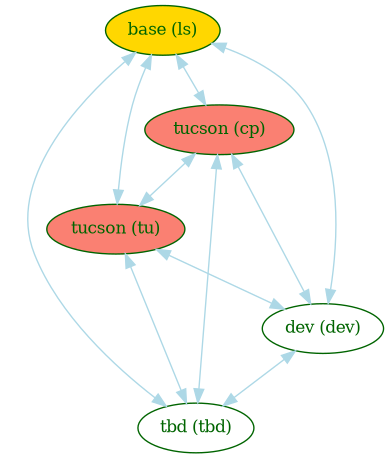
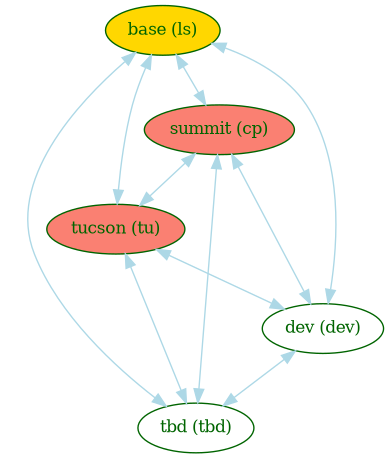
  digraph {
    clusterrank=local
    newrank=true
    rankdir=TB
    ranksep=0.5
    node [color=darkgreen fillcolor=salmon fontcolor=darkgreen fontsize=12 shape=ellipse style=filled]
    edge [color=lightblue dir=both]
    n1 [fillcolor=gold label="base (ls)"]
-   n2 [label="tucson (cp)"]
+   n2 [label="summit (cp)"]
    n3 [label="tucson (tu)"]
    n4 [fillcolor=white label="tbd (tbd)"]
    n5 [fillcolor=white label="dev (dev)"]
    subgraph sub_1 {
      n1
      n2
      n3
      n4
      n5
    }
    subgraph sub_2 {
      n1
      n2
      n3
      n4
      n5
    }
    n1 -> n2
    n1 -> n3
    n1 -> n4
    n1 -> n5
    n2 -> n3
    n2 -> n4
    n2 -> n5
    n3 -> n4
    n3 -> n5
    n5 -> n4
  }
